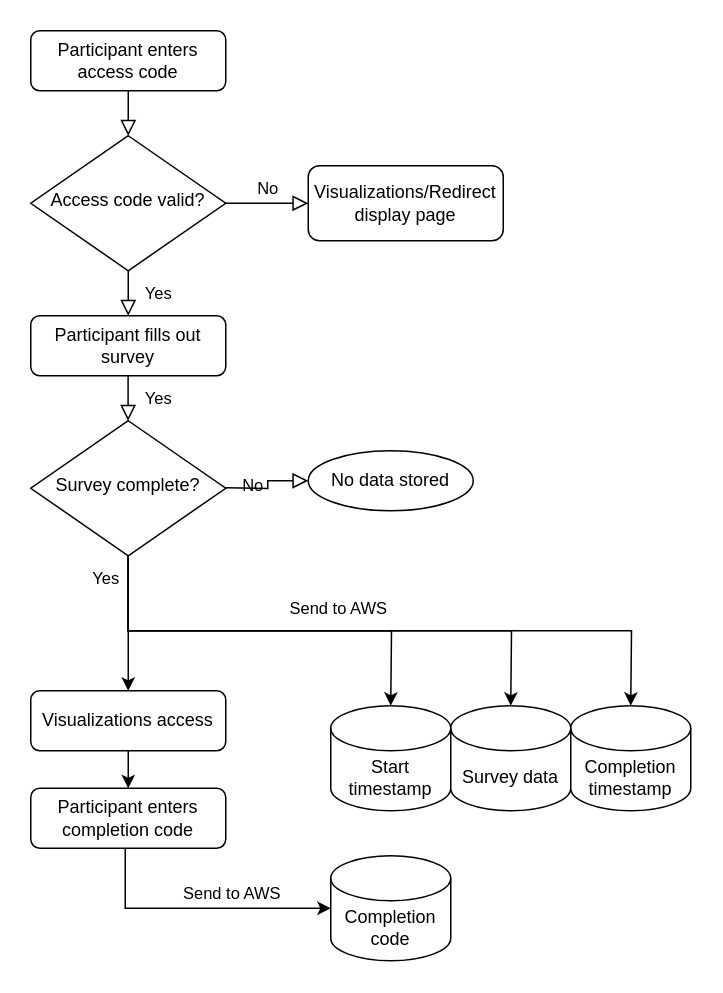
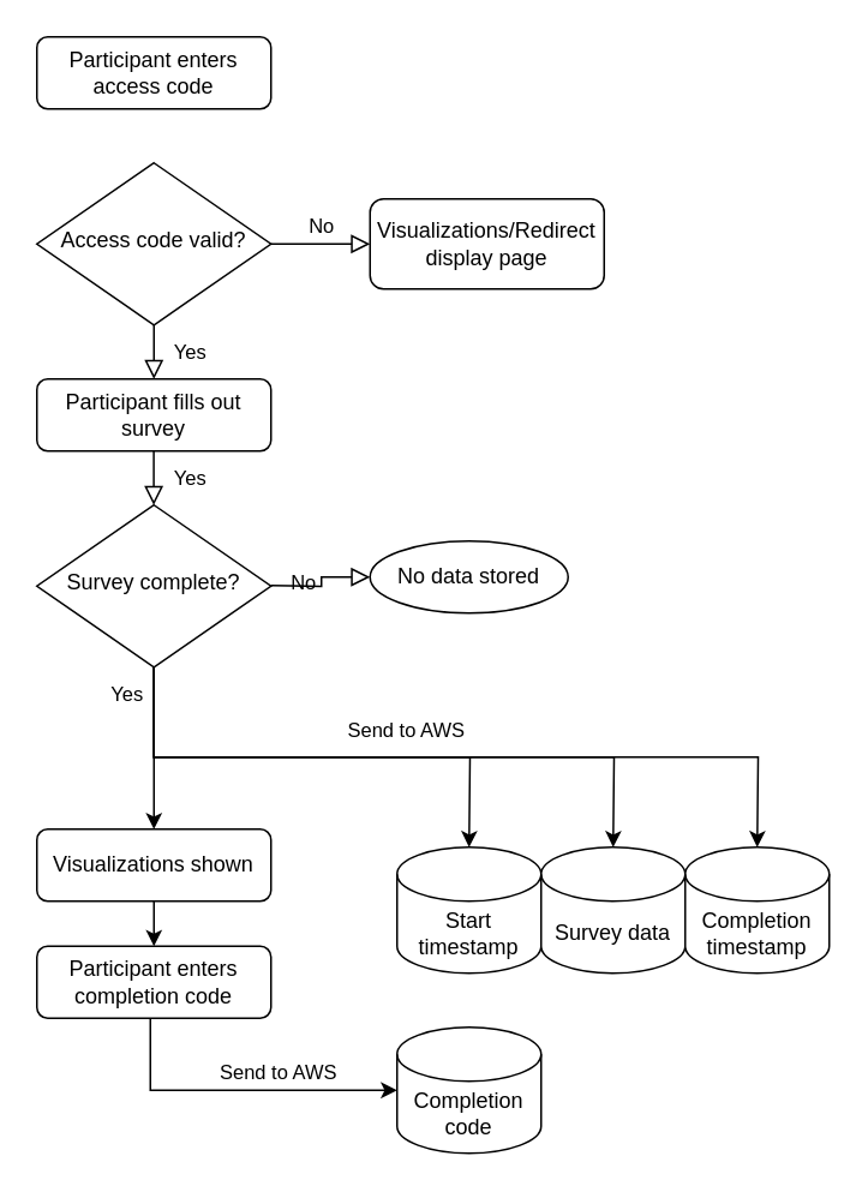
  <mxCell id="0" />
  <mxCell id="1" parent="0" />
- <mxCell id="2" value="" style="rounded=0;html=1;jettySize=auto;orthogonalLoop=1;fontSize=11;endArrow=block;endFill=0;endSize=8;strokeWidth=1;shadow=0;labelBackgroundColor=none;edgeStyle=orthogonalEdgeStyle;" parent="1" source="3" target="6" edge="1"><mxGeometry relative="1" as="geometry"><mxPoint x="85" y="60" as="sourcePoint" /></mxGeometry></mxCell>
  <mxCell id="3" value="Participant enters access code" style="rounded=1;whiteSpace=wrap;html=1;fontSize=12;glass=0;strokeWidth=1;shadow=0;" parent="1" vertex="1"><mxGeometry x="20" y="20" width="130" height="40" as="geometry" /></mxCell>
  <mxCell id="4" value="Yes" style="rounded=0;html=1;jettySize=auto;orthogonalLoop=1;fontSize=11;endArrow=block;endFill=0;endSize=8;strokeWidth=1;shadow=0;labelBackgroundColor=none;edgeStyle=orthogonalEdgeStyle;" parent="1" source="6" edge="1"><mxGeometry y="20" relative="1" as="geometry"><mxPoint as="offset" /><mxPoint x="85" y="210" as="targetPoint" /></mxGeometry></mxCell>
  <mxCell id="5" value="No" style="edgeStyle=orthogonalEdgeStyle;rounded=0;html=1;jettySize=auto;orthogonalLoop=1;fontSize=11;endArrow=block;endFill=0;endSize=8;strokeWidth=1;shadow=0;labelBackgroundColor=none;" parent="1" source="6" target="7" edge="1"><mxGeometry y="10" relative="1" as="geometry"><mxPoint as="offset" /></mxGeometry></mxCell>
  <mxCell id="6" value="Access code valid?" style="rhombus;whiteSpace=wrap;html=1;shadow=0;fontFamily=Helvetica;fontSize=12;align=center;strokeWidth=1;spacing=6;spacingTop=-4;" parent="1" vertex="1"><mxGeometry x="20" y="90" width="130" height="90" as="geometry" /></mxCell>
  <mxCell id="7" value="Visualizations/Redirect display page" style="rounded=1;whiteSpace=wrap;html=1;fontSize=12;glass=0;strokeWidth=1;shadow=0;" parent="1" vertex="1"><mxGeometry x="205" y="110" width="130" height="50" as="geometry" /></mxCell>
  <mxCell id="8" value="Participant fills out survey" style="rounded=1;whiteSpace=wrap;html=1;fontSize=12;glass=0;strokeWidth=1;shadow=0;" vertex="1" parent="1"><mxGeometry x="20" y="210" width="130" height="40" as="geometry" /></mxCell>
  <mxCell id="9" style="edgeStyle=orthogonalEdgeStyle;rounded=0;orthogonalLoop=1;jettySize=auto;html=1;exitX=0.5;exitY=1;exitDx=0;exitDy=0;" edge="1" parent="1" source="13"><mxGeometry relative="1" as="geometry"><mxPoint x="260" y="470" as="targetPoint" /></mxGeometry></mxCell>
  <mxCell id="10" style="edgeStyle=orthogonalEdgeStyle;rounded=0;orthogonalLoop=1;jettySize=auto;html=1;exitX=0.5;exitY=1;exitDx=0;exitDy=0;" edge="1" parent="1" source="13"><mxGeometry relative="1" as="geometry"><mxPoint x="340" y="470" as="targetPoint" /></mxGeometry></mxCell>
  <mxCell id="11" style="edgeStyle=orthogonalEdgeStyle;rounded=0;orthogonalLoop=1;jettySize=auto;html=1;exitX=0.5;exitY=1;exitDx=0;exitDy=0;" edge="1" parent="1" source="13"><mxGeometry relative="1" as="geometry"><mxPoint x="420" y="470" as="targetPoint" /></mxGeometry></mxCell>
  <mxCell id="12" style="edgeStyle=orthogonalEdgeStyle;rounded=0;orthogonalLoop=1;jettySize=auto;html=1;exitX=0.5;exitY=1;exitDx=0;exitDy=0;" edge="1" parent="1" source="13"><mxGeometry relative="1" as="geometry"><mxPoint x="85" y="460" as="targetPoint" /></mxGeometry></mxCell>
  <mxCell id="13" value="Survey complete?" style="rhombus;whiteSpace=wrap;html=1;shadow=0;fontFamily=Helvetica;fontSize=12;align=center;strokeWidth=1;spacing=6;spacingTop=-4;" vertex="1" parent="1"><mxGeometry x="20" y="280" width="130" height="90" as="geometry" /></mxCell>
  <mxCell id="14" value="Yes" style="rounded=0;html=1;jettySize=auto;orthogonalLoop=1;fontSize=11;endArrow=block;endFill=0;endSize=8;strokeWidth=1;shadow=0;labelBackgroundColor=none;edgeStyle=orthogonalEdgeStyle;" edge="1" parent="1"><mxGeometry y="20" relative="1" as="geometry"><mxPoint as="offset" /><mxPoint x="84.9" y="250" as="sourcePoint" /><mxPoint x="84.9" y="280" as="targetPoint" /></mxGeometry></mxCell>
  <mxCell id="15" value="No" style="edgeStyle=orthogonalEdgeStyle;rounded=0;html=1;jettySize=auto;orthogonalLoop=1;fontSize=11;endArrow=block;endFill=0;endSize=8;strokeWidth=1;shadow=0;labelBackgroundColor=none;entryX=0;entryY=0.5;entryDx=0;entryDy=0;" edge="1" parent="1" target="16"><mxGeometry y="10" relative="1" as="geometry"><mxPoint as="offset" /><mxPoint x="150" y="324.63" as="sourcePoint" /><mxPoint x="205" y="324.63" as="targetPoint" /></mxGeometry></mxCell>
  <mxCell id="16" value="No data stored" style="ellipse;whiteSpace=wrap;html=1;" vertex="1" parent="1"><mxGeometry x="205" y="300" width="110" height="40" as="geometry" /></mxCell>
  <mxCell id="17" value="&lt;font style=&quot;font-size: 12px;&quot;&gt;Start timestamp&lt;/font&gt;" style="shape=cylinder3;whiteSpace=wrap;html=1;boundedLbl=1;backgroundOutline=1;size=15;" vertex="1" parent="1"><mxGeometry x="220" y="470" width="80" height="70" as="geometry" /></mxCell>
  <mxCell id="18" value="Survey data" style="shape=cylinder3;whiteSpace=wrap;html=1;boundedLbl=1;backgroundOutline=1;size=15;" vertex="1" parent="1"><mxGeometry x="300" y="470" width="80" height="70" as="geometry" /></mxCell>
  <mxCell id="19" value="Completion timestamp" style="shape=cylinder3;whiteSpace=wrap;html=1;boundedLbl=1;backgroundOutline=1;size=15;" vertex="1" parent="1"><mxGeometry x="380" y="470" width="80" height="70" as="geometry" /></mxCell>
  <mxCell id="20" value="&lt;font style=&quot;font-size: 11px;&quot;&gt;Send to AWS&lt;/font&gt;" style="text;html=1;align=center;verticalAlign=middle;resizable=0;points=[];autosize=1;strokeColor=none;fillColor=none;" vertex="1" parent="1"><mxGeometry x="180" y="390" width="90" height="30" as="geometry" /></mxCell>
  <mxCell id="21" value="&lt;font style=&quot;font-size: 11px;&quot;&gt;Yes&lt;/font&gt;" style="text;html=1;align=center;verticalAlign=middle;resizable=0;points=[];autosize=1;strokeColor=none;fillColor=none;" vertex="1" parent="1"><mxGeometry x="50" y="370" width="40" height="30" as="geometry" /></mxCell>
  <mxCell id="22" style="edgeStyle=orthogonalEdgeStyle;rounded=0;orthogonalLoop=1;jettySize=auto;html=1;exitX=0.5;exitY=1;exitDx=0;exitDy=0;" edge="1" parent="1" source="23" target="25"><mxGeometry relative="1" as="geometry" /></mxCell>
- <mxCell id="23" value="Visualizations access" style="rounded=1;whiteSpace=wrap;html=1;fontSize=12;glass=0;strokeWidth=1;shadow=0;" vertex="1" parent="1"><mxGeometry x="20" y="460" width="130" height="40" as="geometry" /></mxCell>
+ <mxCell id="23" value="Visualizations shown" style="rounded=1;whiteSpace=wrap;html=1;fontSize=12;glass=0;strokeWidth=1;shadow=0;" vertex="1" parent="1"><mxGeometry x="20" y="460" width="130" height="40" as="geometry" /></mxCell>
  <mxCell id="24" style="edgeStyle=orthogonalEdgeStyle;rounded=0;orthogonalLoop=1;jettySize=auto;html=1;exitX=0.5;exitY=1;exitDx=0;exitDy=0;entryX=0;entryY=0.5;entryDx=0;entryDy=0;entryPerimeter=0;" edge="1" parent="1" target="27"><mxGeometry relative="1" as="geometry"><mxPoint x="224" y="605" as="targetPoint" /><mxPoint x="83" y="550" as="sourcePoint" /><Array as="points"><mxPoint x="83" y="605" /></Array></mxGeometry></mxCell>
  <mxCell id="25" value="Participant enters completion code" style="rounded=1;whiteSpace=wrap;html=1;fontSize=12;glass=0;strokeWidth=1;shadow=0;" vertex="1" parent="1"><mxGeometry x="20" y="525" width="130" height="40" as="geometry" /></mxCell>
  <mxCell id="26" value="&lt;font style=&quot;font-size: 11px;&quot;&gt;Send to AWS&lt;/font&gt;" style="text;html=1;align=center;verticalAlign=middle;resizable=0;points=[];autosize=1;strokeColor=none;fillColor=none;" vertex="1" parent="1"><mxGeometry x="109" y="580" width="90" height="30" as="geometry" /></mxCell>
  <mxCell id="27" value="&lt;font style=&quot;font-size: 12px;&quot;&gt;Completion code&lt;/font&gt;" style="shape=cylinder3;whiteSpace=wrap;html=1;boundedLbl=1;backgroundOutline=1;size=15;" vertex="1" parent="1"><mxGeometry x="220" y="570" width="80" height="70" as="geometry" /></mxCell>
